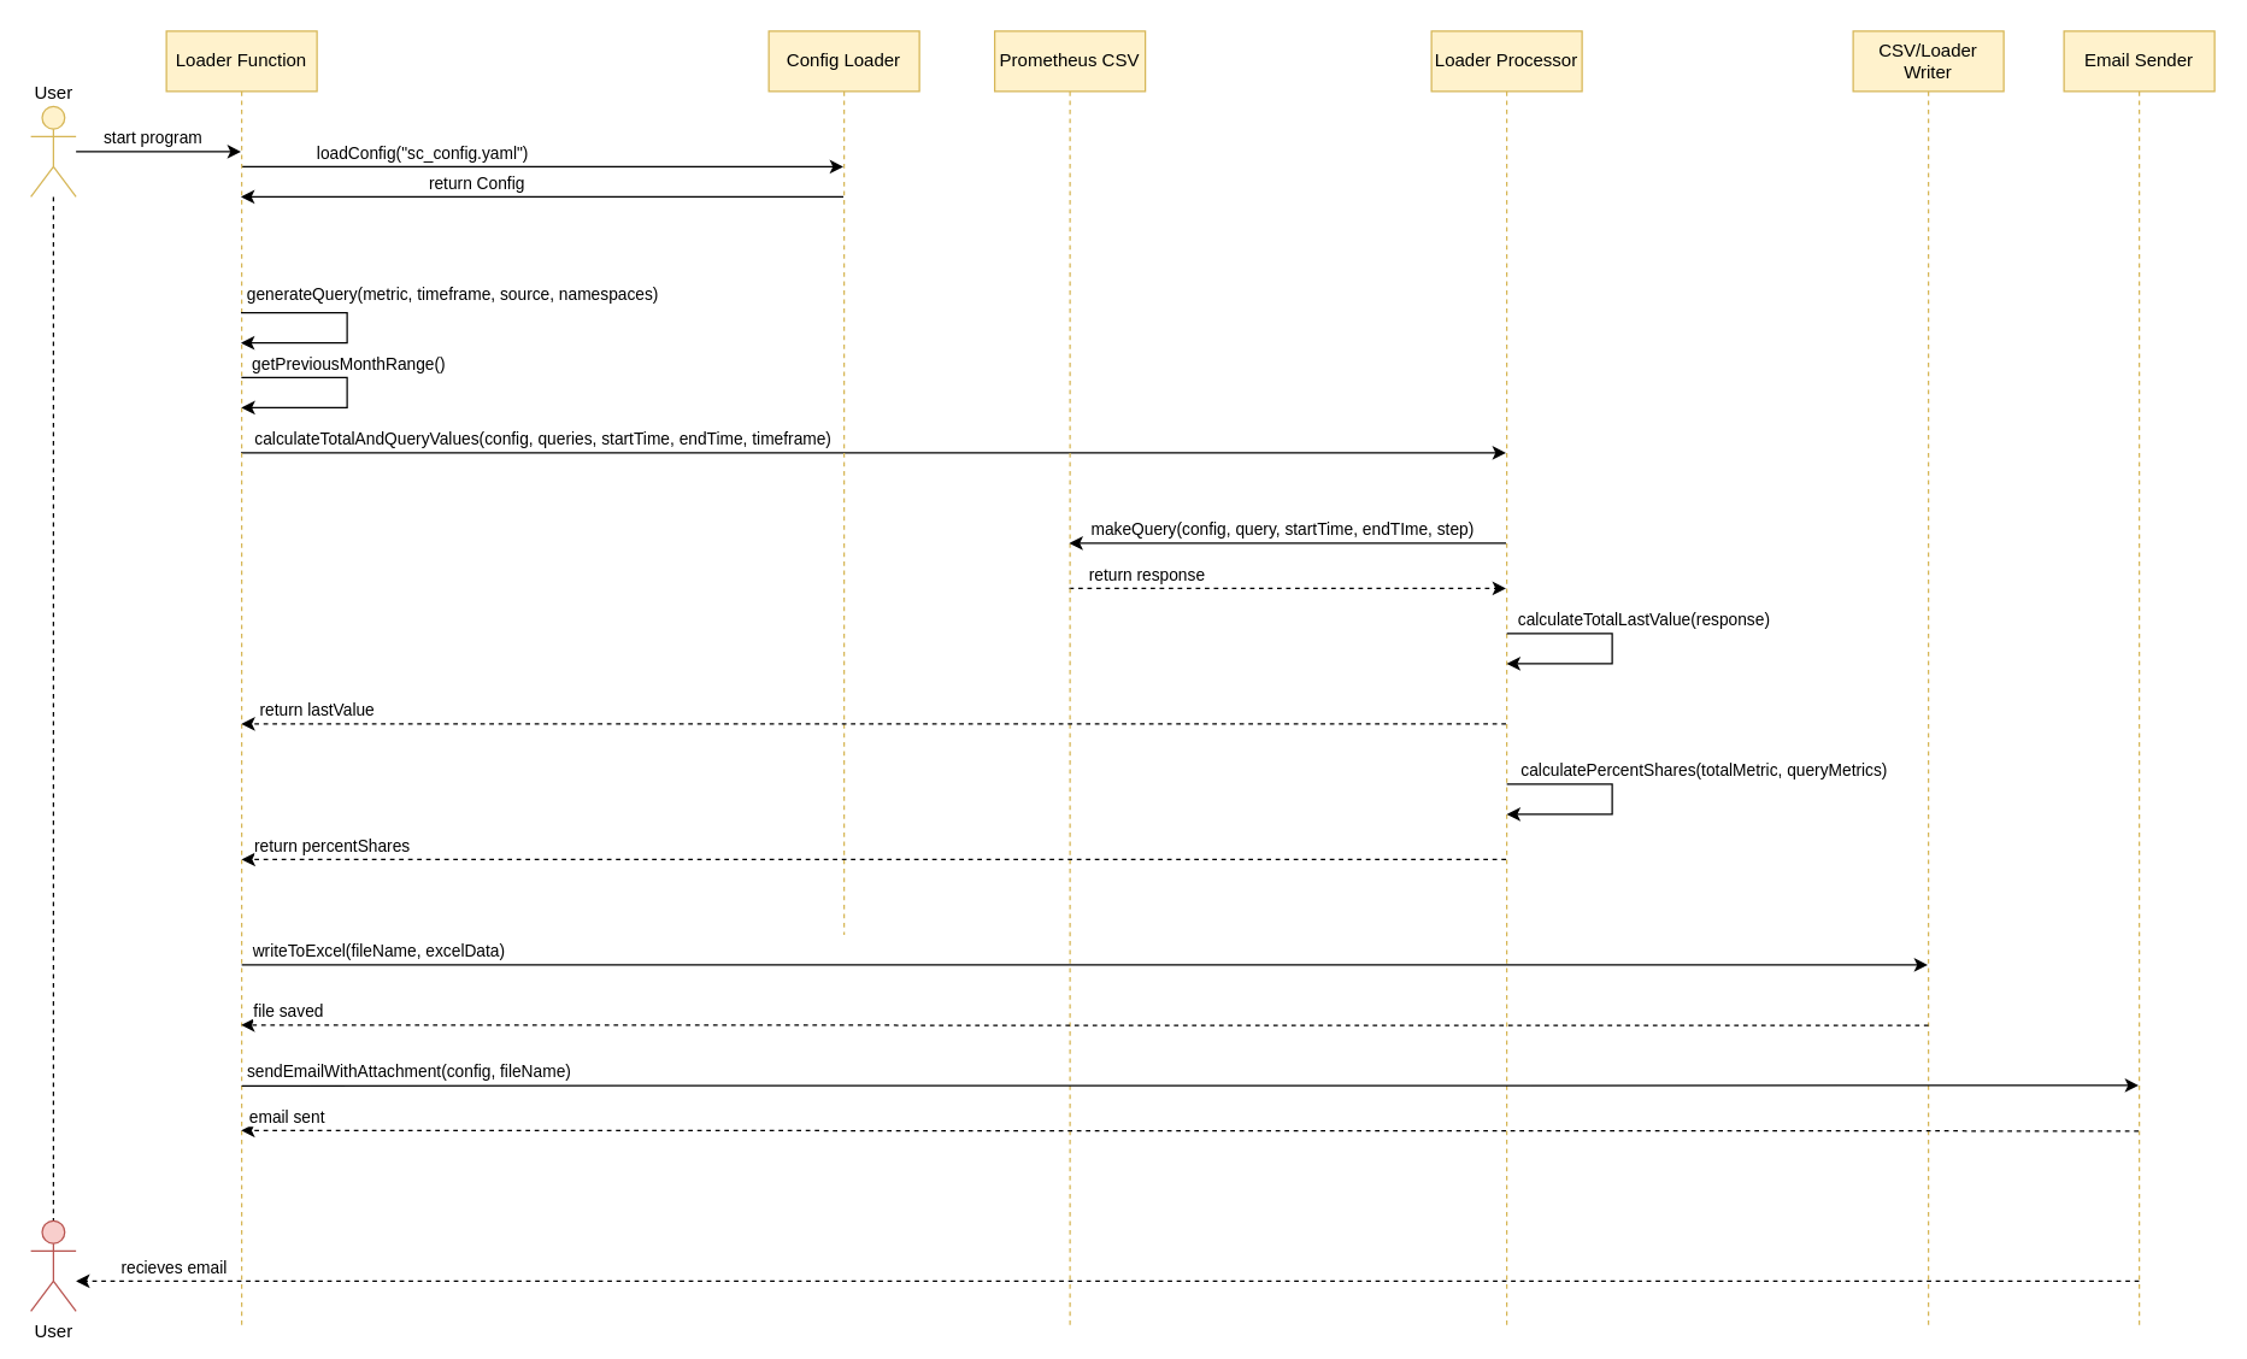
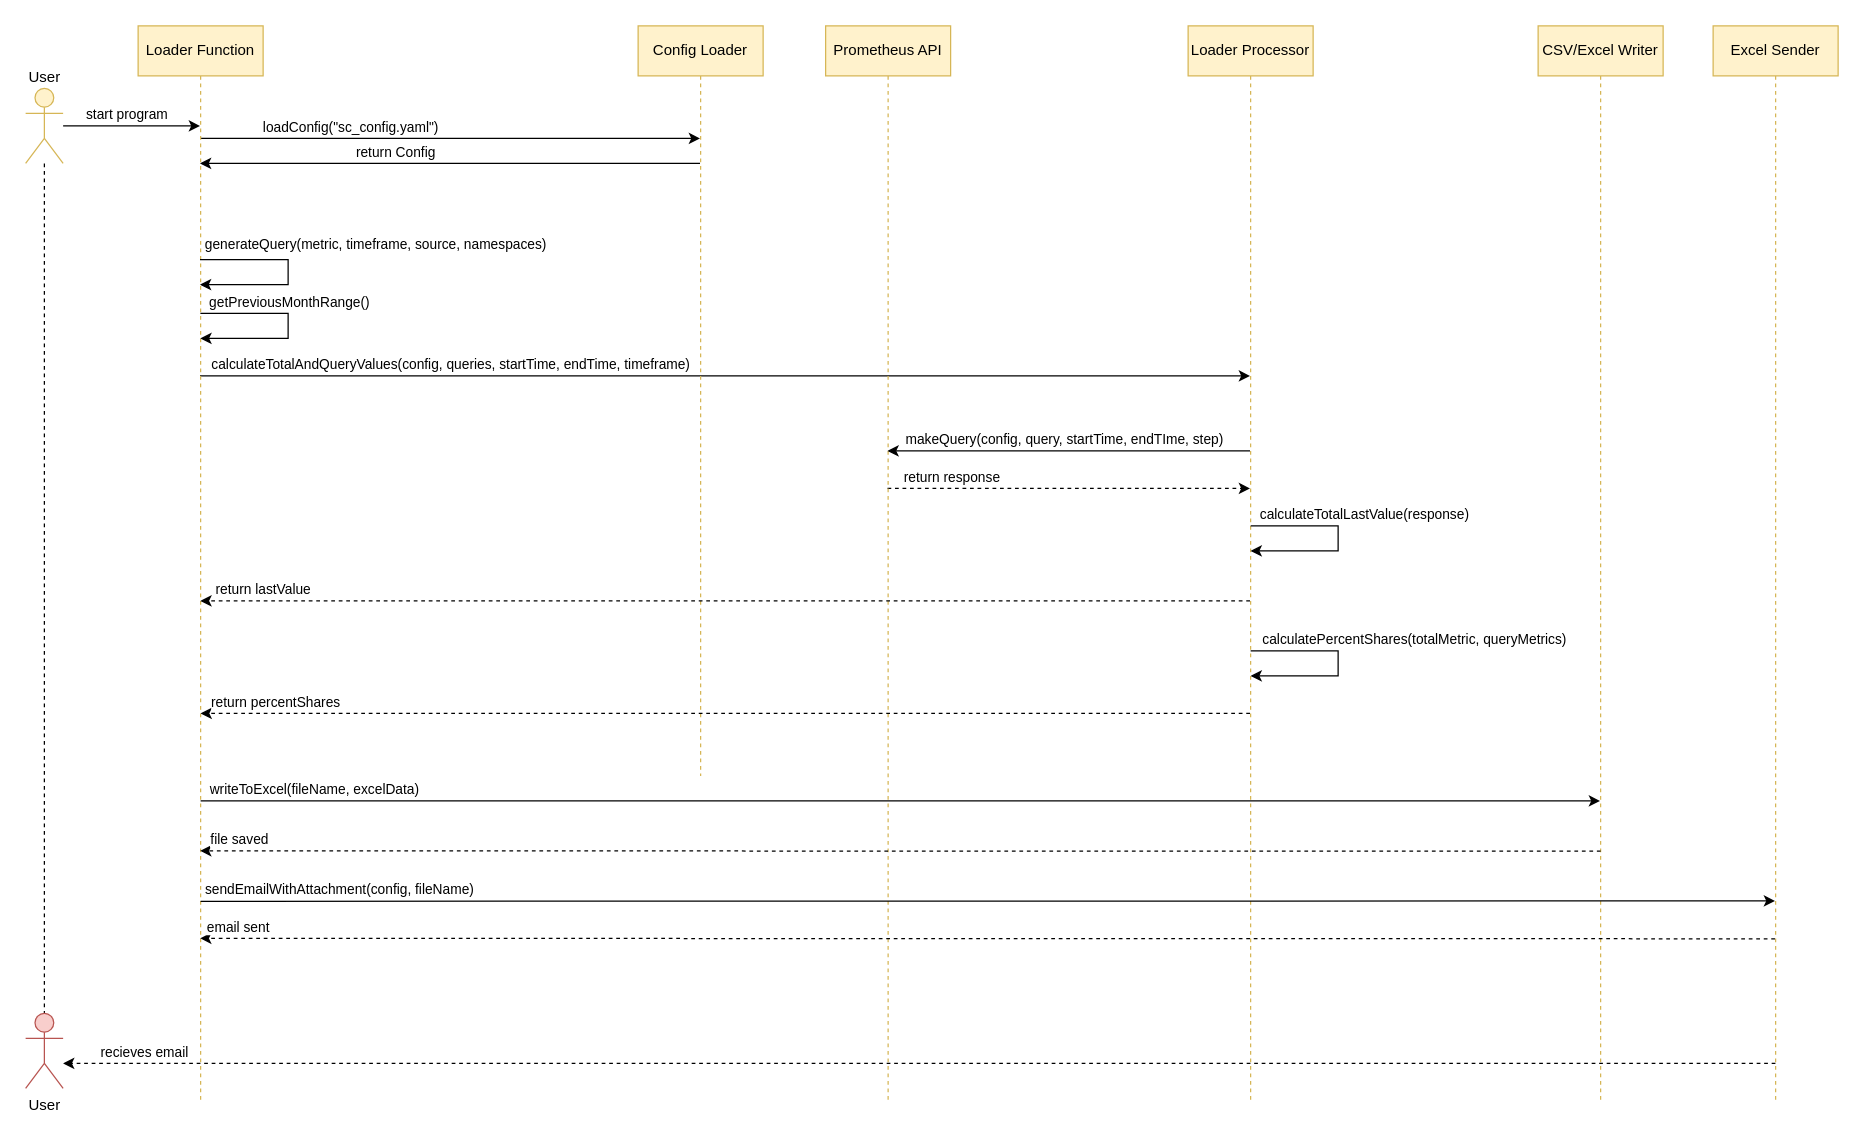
  <mxCell id="0" />
  <mxCell id="1" parent="0" />
  <mxCell id="2" style="edgeStyle=orthogonalEdgeStyle;rounded=0;orthogonalLoop=1;jettySize=auto;html=1;" edge="1" parent="1" source="5" target="10"><mxGeometry relative="1" as="geometry"><Array as="points"><mxPoint x="35" y="80" /></Array></mxGeometry></mxCell>
  <mxCell id="3" value="start program" style="edgeLabel;html=1;align=center;verticalAlign=middle;resizable=0;points=[];" vertex="1" connectable="0" parent="2"><mxGeometry x="0.151" y="1" relative="1" as="geometry"><mxPoint x="-13" y="-9" as="offset" /></mxGeometry></mxCell>
  <mxCell id="4" style="edgeStyle=orthogonalEdgeStyle;rounded=0;orthogonalLoop=1;jettySize=auto;html=1;dashed=1;endArrow=none;endFill=0;" edge="1" parent="1" source="5" target="42"><mxGeometry relative="1" as="geometry"><mxPoint x="35" y="810" as="targetPoint" /></mxGeometry></mxCell>
  <mxCell id="5" value="User" style="shape=umlActor;verticalLabelPosition=top;verticalAlign=bottom;html=1;labelPosition=center;align=center;fillColor=#fff2cc;strokeColor=#d6b656;" vertex="1" parent="1"><mxGeometry x="20" y="70" width="30" height="60" as="geometry" /></mxCell>
  <mxCell id="6" style="edgeStyle=elbowEdgeStyle;rounded=0;orthogonalLoop=1;jettySize=auto;html=1;elbow=vertical;curved=0;" edge="1" parent="1" target="13"><mxGeometry relative="1" as="geometry"><mxPoint x="159.5" y="110" as="sourcePoint" /><mxPoint x="279.5" y="110" as="targetPoint" /></mxGeometry></mxCell>
  <mxCell id="7" value="loadConfig(&quot;sc_config.yaml&quot;)" style="edgeLabel;html=1;align=center;verticalAlign=middle;resizable=0;points=[];" vertex="1" connectable="0" parent="6"><mxGeometry x="-0.675" y="1" relative="1" as="geometry"><mxPoint x="55" y="-9" as="offset" /></mxGeometry></mxCell>
  <mxCell id="8" style="edgeStyle=elbowEdgeStyle;rounded=0;orthogonalLoop=1;jettySize=auto;html=1;elbow=vertical;curved=0;" edge="1" parent="1"><mxGeometry relative="1" as="geometry"><mxPoint x="159.5" y="300" as="sourcePoint" /><mxPoint x="999.5" y="300" as="targetPoint" /></mxGeometry></mxCell>
  <mxCell id="9" value="calculateTotalAndQueryValues(config, queries, startTime, endTime, timeframe)" style="edgeLabel;html=1;align=center;verticalAlign=middle;resizable=0;points=[];" vertex="1" connectable="0" parent="8"><mxGeometry x="-0.424" y="1" relative="1" as="geometry"><mxPoint x="-42" y="-9" as="offset" /></mxGeometry></mxCell>
  <mxCell id="10" value="Loader Function" style="shape=umlLifeline;perimeter=lifelinePerimeter;whiteSpace=wrap;html=1;container=1;dropTarget=0;collapsible=0;recursiveResize=0;outlineConnect=0;portConstraint=eastwest;newEdgeStyle={&quot;edgeStyle&quot;:&quot;elbowEdgeStyle&quot;,&quot;elbow&quot;:&quot;vertical&quot;,&quot;curved&quot;:0,&quot;rounded&quot;:0};fillColor=#fff2cc;strokeColor=#d6b656;" vertex="1" parent="1"><mxGeometry x="110" y="20" width="100" height="860" as="geometry" /></mxCell>
  <mxCell id="11" style="edgeStyle=elbowEdgeStyle;rounded=0;orthogonalLoop=1;jettySize=auto;html=1;elbow=vertical;curved=0;" edge="1" parent="1" source="13"><mxGeometry relative="1" as="geometry"><mxPoint x="319.5" y="130" as="sourcePoint" /><mxPoint x="159.5" y="130" as="targetPoint" /></mxGeometry></mxCell>
  <mxCell id="12" value="return Config" style="edgeLabel;html=1;align=center;verticalAlign=middle;resizable=0;points=[];" vertex="1" connectable="0" parent="11"><mxGeometry x="0.294" relative="1" as="geometry"><mxPoint x="15" y="-10" as="offset" /></mxGeometry></mxCell>
  <mxCell id="13" value="Config Loader" style="shape=umlLifeline;perimeter=lifelinePerimeter;whiteSpace=wrap;html=1;container=1;dropTarget=0;collapsible=0;recursiveResize=0;outlineConnect=0;portConstraint=eastwest;newEdgeStyle={&quot;edgeStyle&quot;:&quot;elbowEdgeStyle&quot;,&quot;elbow&quot;:&quot;vertical&quot;,&quot;curved&quot;:0,&quot;rounded&quot;:0};fillColor=#fff2cc;strokeColor=#d6b656;" vertex="1" parent="1"><mxGeometry x="510" y="20" width="100" height="600" as="geometry" /></mxCell>
  <mxCell id="14" style="edgeStyle=elbowEdgeStyle;rounded=0;orthogonalLoop=1;jettySize=auto;html=1;elbow=vertical;curved=0;dashed=1;" edge="1" parent="1"><mxGeometry relative="1" as="geometry"><mxPoint x="709.5" y="390" as="sourcePoint" /><mxPoint x="999.5" y="390" as="targetPoint" /></mxGeometry></mxCell>
  <mxCell id="15" value="return response" style="edgeLabel;html=1;align=center;verticalAlign=middle;resizable=0;points=[];" vertex="1" connectable="0" parent="14"><mxGeometry x="-0.397" y="2" relative="1" as="geometry"><mxPoint x="-36" y="-8" as="offset" /></mxGeometry></mxCell>
- <mxCell id="16" value="Prometheus CSV" style="shape=umlLifeline;perimeter=lifelinePerimeter;whiteSpace=wrap;html=1;container=1;dropTarget=0;collapsible=0;recursiveResize=0;outlineConnect=0;portConstraint=eastwest;newEdgeStyle={&quot;edgeStyle&quot;:&quot;elbowEdgeStyle&quot;,&quot;elbow&quot;:&quot;vertical&quot;,&quot;curved&quot;:0,&quot;rounded&quot;:0};fillColor=#fff2cc;strokeColor=#d6b656;" vertex="1" parent="1"><mxGeometry x="660" y="20" width="100" height="860" as="geometry" /></mxCell>
+ <mxCell id="16" value="Prometheus API" style="shape=umlLifeline;perimeter=lifelinePerimeter;whiteSpace=wrap;html=1;container=1;dropTarget=0;collapsible=0;recursiveResize=0;outlineConnect=0;portConstraint=eastwest;newEdgeStyle={&quot;edgeStyle&quot;:&quot;elbowEdgeStyle&quot;,&quot;elbow&quot;:&quot;vertical&quot;,&quot;curved&quot;:0,&quot;rounded&quot;:0};fillColor=#fff2cc;strokeColor=#d6b656;" vertex="1" parent="1"><mxGeometry x="660" y="20" width="100" height="860" as="geometry" /></mxCell>
  <mxCell id="17" style="edgeStyle=elbowEdgeStyle;rounded=0;orthogonalLoop=1;jettySize=auto;html=1;elbow=vertical;curved=0;" edge="1" parent="1" source="21"><mxGeometry relative="1" as="geometry"><mxPoint x="999.5" y="360" as="sourcePoint" /><mxPoint x="709.5" y="360" as="targetPoint" /></mxGeometry></mxCell>
  <mxCell id="18" value="makeQuery(config, query, startTime, endTIme, step)" style="edgeLabel;html=1;align=center;verticalAlign=middle;resizable=0;points=[];" vertex="1" connectable="0" parent="17"><mxGeometry x="0.306" y="-2" relative="1" as="geometry"><mxPoint x="40" y="-8" as="offset" /></mxGeometry></mxCell>
  <mxCell id="19" style="edgeStyle=elbowEdgeStyle;rounded=0;orthogonalLoop=1;jettySize=auto;html=1;elbow=vertical;curved=0;dashed=1;" edge="1" parent="1"><mxGeometry relative="1" as="geometry"><mxPoint x="999.5" y="479.996" as="sourcePoint" /><mxPoint x="159.81" y="479.996" as="targetPoint" /></mxGeometry></mxCell>
  <mxCell id="20" value="return lastValue" style="edgeLabel;html=1;align=center;verticalAlign=middle;resizable=0;points=[];" vertex="1" connectable="0" parent="19"><mxGeometry x="0.369" y="-1" relative="1" as="geometry"><mxPoint x="-215" y="-9" as="offset" /></mxGeometry></mxCell>
  <mxCell id="21" value="Loader Processor" style="shape=umlLifeline;perimeter=lifelinePerimeter;whiteSpace=wrap;html=1;container=1;dropTarget=0;collapsible=0;recursiveResize=0;outlineConnect=0;portConstraint=eastwest;newEdgeStyle={&quot;edgeStyle&quot;:&quot;elbowEdgeStyle&quot;,&quot;elbow&quot;:&quot;vertical&quot;,&quot;curved&quot;:0,&quot;rounded&quot;:0};fillColor=#fff2cc;strokeColor=#d6b656;" vertex="1" parent="1"><mxGeometry x="950" y="20" width="100" height="860" as="geometry" /></mxCell>
- <mxCell id="22" value="CSV/Loader Writer" style="shape=umlLifeline;perimeter=lifelinePerimeter;whiteSpace=wrap;html=1;container=1;dropTarget=0;collapsible=0;recursiveResize=0;outlineConnect=0;portConstraint=eastwest;newEdgeStyle={&quot;edgeStyle&quot;:&quot;elbowEdgeStyle&quot;,&quot;elbow&quot;:&quot;vertical&quot;,&quot;curved&quot;:0,&quot;rounded&quot;:0};fillColor=#fff2cc;strokeColor=#d6b656;" vertex="1" parent="1"><mxGeometry x="1230" y="20" width="100" height="860" as="geometry" /></mxCell>
- <mxCell id="23" value="Email Sender" style="shape=umlLifeline;perimeter=lifelinePerimeter;whiteSpace=wrap;html=1;container=1;dropTarget=0;collapsible=0;recursiveResize=0;outlineConnect=0;portConstraint=eastwest;newEdgeStyle={&quot;edgeStyle&quot;:&quot;elbowEdgeStyle&quot;,&quot;elbow&quot;:&quot;vertical&quot;,&quot;curved&quot;:0,&quot;rounded&quot;:0};fillColor=#fff2cc;strokeColor=#d6b656;" vertex="1" parent="1"><mxGeometry x="1370" y="20" width="100" height="860" as="geometry" /></mxCell>
+ <mxCell id="22" value="CSV/Excel Writer" style="shape=umlLifeline;perimeter=lifelinePerimeter;whiteSpace=wrap;html=1;container=1;dropTarget=0;collapsible=0;recursiveResize=0;outlineConnect=0;portConstraint=eastwest;newEdgeStyle={&quot;edgeStyle&quot;:&quot;elbowEdgeStyle&quot;,&quot;elbow&quot;:&quot;vertical&quot;,&quot;curved&quot;:0,&quot;rounded&quot;:0};fillColor=#fff2cc;strokeColor=#d6b656;" vertex="1" parent="1"><mxGeometry x="1230" y="20" width="100" height="860" as="geometry" /></mxCell>
+ <mxCell id="23" value="Excel Sender" style="shape=umlLifeline;perimeter=lifelinePerimeter;whiteSpace=wrap;html=1;container=1;dropTarget=0;collapsible=0;recursiveResize=0;outlineConnect=0;portConstraint=eastwest;newEdgeStyle={&quot;edgeStyle&quot;:&quot;elbowEdgeStyle&quot;,&quot;elbow&quot;:&quot;vertical&quot;,&quot;curved&quot;:0,&quot;rounded&quot;:0};fillColor=#fff2cc;strokeColor=#d6b656;" vertex="1" parent="1"><mxGeometry x="1370" y="20" width="100" height="860" as="geometry" /></mxCell>
  <mxCell id="24" style="edgeStyle=elbowEdgeStyle;rounded=0;orthogonalLoop=1;jettySize=auto;html=1;elbow=horizontal;curved=0;" edge="1" parent="1"><mxGeometry relative="1" as="geometry"><mxPoint x="159.81" y="250" as="sourcePoint" /><mxPoint x="159.81" y="270" as="targetPoint" /><Array as="points"><mxPoint x="230" y="260" /></Array></mxGeometry></mxCell>
  <mxCell id="25" value="getPreviousMonthRange()" style="edgeLabel;html=1;align=center;verticalAlign=middle;resizable=0;points=[];" vertex="1" connectable="0" parent="24"><mxGeometry x="-0.646" relative="1" as="geometry"><mxPoint x="43" y="-10" as="offset" /></mxGeometry></mxCell>
  <mxCell id="26" style="edgeStyle=elbowEdgeStyle;rounded=0;orthogonalLoop=1;jettySize=auto;html=1;elbow=horizontal;curved=0;" edge="1" parent="1"><mxGeometry relative="1" as="geometry"><mxPoint x="159.5" y="207" as="sourcePoint" /><mxPoint x="159.5" y="227" as="targetPoint" /><Array as="points"><mxPoint x="230" y="220" /></Array></mxGeometry></mxCell>
  <mxCell id="27" value="generateQuery(metric, timeframe, source, namespaces)" style="text;html=1;align=center;verticalAlign=middle;resizable=0;points=[];autosize=1;strokeColor=none;fillColor=none;fontSize=11;" vertex="1" parent="1"><mxGeometry x="150" y="180" width="300" height="30" as="geometry" /></mxCell>
  <mxCell id="28" style="edgeStyle=elbowEdgeStyle;rounded=0;orthogonalLoop=1;jettySize=auto;html=1;elbow=horizontal;curved=0;" edge="1" parent="1"><mxGeometry relative="1" as="geometry"><mxPoint x="1000.024" y="520" as="sourcePoint" /><mxPoint x="1000.024" y="540" as="targetPoint" /><Array as="points"><mxPoint x="1070" y="530" /></Array></mxGeometry></mxCell>
  <mxCell id="29" value="calculatePercentShares(totalMetric, queryMetrics)" style="edgeLabel;html=1;align=center;verticalAlign=middle;resizable=0;points=[];" vertex="1" connectable="0" parent="28"><mxGeometry x="-0.596" y="2" relative="1" as="geometry"><mxPoint x="98" y="-8" as="offset" /></mxGeometry></mxCell>
  <mxCell id="30" style="edgeStyle=elbowEdgeStyle;rounded=0;orthogonalLoop=1;jettySize=auto;html=1;elbow=horizontal;curved=0;" edge="1" parent="1"><mxGeometry relative="1" as="geometry"><mxPoint x="1000.024" y="420" as="sourcePoint" /><mxPoint x="1000.024" y="440" as="targetPoint" /><Array as="points"><mxPoint x="1070" y="430" /></Array></mxGeometry></mxCell>
  <mxCell id="31" value="calculateTotalLastValue(response)" style="edgeLabel;html=1;align=center;verticalAlign=middle;resizable=0;points=[];" vertex="1" connectable="0" parent="30"><mxGeometry x="-0.63" relative="1" as="geometry"><mxPoint x="60" y="-10" as="offset" /></mxGeometry></mxCell>
  <mxCell id="32" style="edgeStyle=elbowEdgeStyle;rounded=0;orthogonalLoop=1;jettySize=auto;html=1;elbow=vertical;curved=0;dashed=1;" edge="1" parent="1" source="21"><mxGeometry relative="1" as="geometry"><mxPoint x="999.69" y="570.236" as="sourcePoint" /><mxPoint x="160" y="570.236" as="targetPoint" /></mxGeometry></mxCell>
  <mxCell id="33" value="return percentShares" style="edgeLabel;html=1;align=center;verticalAlign=middle;resizable=0;points=[];" vertex="1" connectable="0" parent="32"><mxGeometry x="0.369" y="-1" relative="1" as="geometry"><mxPoint x="-205" y="-9" as="offset" /></mxGeometry></mxCell>
  <mxCell id="34" style="edgeStyle=elbowEdgeStyle;rounded=0;orthogonalLoop=1;jettySize=auto;html=1;elbow=vertical;curved=0;" edge="1" parent="1" target="22"><mxGeometry relative="1" as="geometry"><mxPoint x="160" y="640" as="sourcePoint" /><mxPoint x="1000" y="640" as="targetPoint" /></mxGeometry></mxCell>
  <mxCell id="35" value="writeToExcel(fileName, excelData)" style="edgeLabel;html=1;align=center;verticalAlign=middle;resizable=0;points=[];" vertex="1" connectable="0" parent="34"><mxGeometry x="-0.424" y="1" relative="1" as="geometry"><mxPoint x="-232" y="-9" as="offset" /></mxGeometry></mxCell>
  <mxCell id="36" style="edgeStyle=elbowEdgeStyle;rounded=0;orthogonalLoop=1;jettySize=auto;html=1;elbow=vertical;curved=0;dashed=1;" edge="1" parent="1"><mxGeometry relative="1" as="geometry"><mxPoint x="1280" y="680.26" as="sourcePoint" /><mxPoint x="159.667" y="680" as="targetPoint" /></mxGeometry></mxCell>
  <mxCell id="37" value="file saved" style="edgeLabel;html=1;align=center;verticalAlign=middle;resizable=0;points=[];" vertex="1" connectable="0" parent="36"><mxGeometry x="0.369" y="-1" relative="1" as="geometry"><mxPoint x="-323" y="-9" as="offset" /></mxGeometry></mxCell>
  <mxCell id="38" style="edgeStyle=elbowEdgeStyle;rounded=0;orthogonalLoop=1;jettySize=auto;html=1;elbow=vertical;curved=0;" edge="1" parent="1" target="23"><mxGeometry relative="1" as="geometry"><mxPoint x="160" y="720.33" as="sourcePoint" /><mxPoint x="1280" y="720.33" as="targetPoint" /></mxGeometry></mxCell>
  <mxCell id="39" value="sendEmailWithAttachment(config, fileName)" style="edgeLabel;html=1;align=center;verticalAlign=middle;resizable=0;points=[];" vertex="1" connectable="0" parent="38"><mxGeometry x="-0.424" y="1" relative="1" as="geometry"><mxPoint x="-252" y="-9" as="offset" /></mxGeometry></mxCell>
  <mxCell id="40" style="edgeStyle=elbowEdgeStyle;rounded=0;orthogonalLoop=1;jettySize=auto;html=1;elbow=vertical;curved=0;dashed=1;" edge="1" parent="1"><mxGeometry relative="1" as="geometry"><mxPoint x="1419.5" y="750.327" as="sourcePoint" /><mxPoint x="159.667" y="750.327" as="targetPoint" /></mxGeometry></mxCell>
  <mxCell id="41" value="email sent" style="edgeLabel;html=1;align=center;verticalAlign=middle;resizable=0;points=[];" vertex="1" connectable="0" parent="40"><mxGeometry x="0.369" y="-1" relative="1" as="geometry"><mxPoint x="-367" y="-9" as="offset" /></mxGeometry></mxCell>
  <mxCell id="42" value="User" style="shape=umlActor;verticalLabelPosition=bottom;verticalAlign=top;html=1;fillColor=#f8cecc;strokeColor=#b85450;" vertex="1" parent="1"><mxGeometry x="20" y="810" width="30" height="60" as="geometry" /></mxCell>
  <mxCell id="43" style="edgeStyle=elbowEdgeStyle;rounded=0;orthogonalLoop=1;jettySize=auto;html=1;elbow=vertical;curved=0;dashed=1;" edge="1" parent="1" target="42"><mxGeometry relative="1" as="geometry"><mxPoint x="1419.83" y="849.997" as="sourcePoint" /><mxPoint x="159.997" y="849.997" as="targetPoint" /></mxGeometry></mxCell>
  <mxCell id="44" value="recieves email" style="edgeLabel;html=1;align=center;verticalAlign=middle;resizable=0;points=[];" vertex="1" connectable="0" parent="43"><mxGeometry x="0.369" y="-1" relative="1" as="geometry"><mxPoint x="-367" y="-9" as="offset" /></mxGeometry></mxCell>
